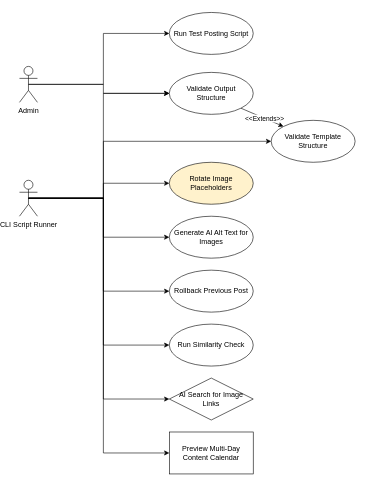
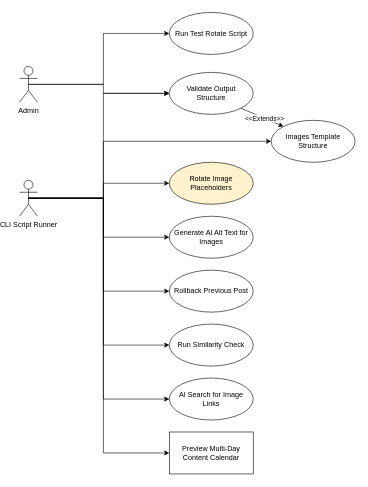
  <mxCell id="0" />
  <mxCell id="1" parent="0" />
  <mxCell id="2" style="edgeStyle=orthogonalEdgeStyle;shape=connector;rounded=0;orthogonalLoop=1;jettySize=auto;html=1;exitX=0.5;exitY=0.5;exitDx=0;exitDy=0;exitPerimeter=0;entryX=0;entryY=0.5;entryDx=0;entryDy=0;strokeColor=default;align=center;verticalAlign=middle;fontFamily=Helvetica;fontSize=11;fontColor=default;labelBackgroundColor=default;endArrow=classic;" edge="1" parent="1" source="4" target="19"><mxGeometry relative="1" as="geometry" /></mxCell>
  <mxCell id="3" style="edgeStyle=orthogonalEdgeStyle;shape=connector;rounded=0;orthogonalLoop=1;jettySize=auto;html=1;exitX=0.5;exitY=0.5;exitDx=0;exitDy=0;exitPerimeter=0;entryX=0;entryY=0.5;entryDx=0;entryDy=0;strokeColor=default;align=center;verticalAlign=middle;fontFamily=Helvetica;fontSize=11;fontColor=default;labelBackgroundColor=default;endArrow=classic;" edge="1" parent="1" source="4" target="14"><mxGeometry relative="1" as="geometry" /></mxCell>
  <mxCell id="4" value="Admin" style="shape=umlActor;verticalLabelPosition=bottom;verticalAlign=top;html=1;" vertex="1" parent="1"><mxGeometry x="20" y="110" width="30" height="60" as="geometry" /></mxCell>
  <mxCell id="5" style="edgeStyle=orthogonalEdgeStyle;shape=connector;rounded=0;orthogonalLoop=1;jettySize=auto;html=1;exitX=0.5;exitY=0.5;exitDx=0;exitDy=0;exitPerimeter=0;entryX=0;entryY=0.5;entryDx=0;entryDy=0;strokeColor=default;align=center;verticalAlign=middle;fontFamily=Helvetica;fontSize=11;fontColor=default;labelBackgroundColor=default;endArrow=classic;" edge="1" parent="1" source="13" target="22"><mxGeometry relative="1" as="geometry" /></mxCell>
  <mxCell id="6" style="edgeStyle=orthogonalEdgeStyle;shape=connector;rounded=0;orthogonalLoop=1;jettySize=auto;html=1;exitX=0.5;exitY=0.5;exitDx=0;exitDy=0;exitPerimeter=0;entryX=0;entryY=0.5;entryDx=0;entryDy=0;strokeColor=default;align=center;verticalAlign=middle;fontFamily=Helvetica;fontSize=11;fontColor=default;labelBackgroundColor=default;endArrow=classic;" edge="1" parent="1" source="13" target="15"><mxGeometry relative="1" as="geometry" /></mxCell>
  <mxCell id="7" style="edgeStyle=orthogonalEdgeStyle;shape=connector;rounded=0;orthogonalLoop=1;jettySize=auto;html=1;exitX=0.5;exitY=0.5;exitDx=0;exitDy=0;exitPerimeter=0;entryX=0;entryY=0.5;entryDx=0;entryDy=0;strokeColor=default;align=center;verticalAlign=middle;fontFamily=Helvetica;fontSize=11;fontColor=default;labelBackgroundColor=default;endArrow=classic;" edge="1" parent="1" source="13" target="20"><mxGeometry relative="1" as="geometry" /></mxCell>
  <mxCell id="8" style="edgeStyle=orthogonalEdgeStyle;shape=connector;rounded=0;orthogonalLoop=1;jettySize=auto;html=1;exitX=0.5;exitY=0.5;exitDx=0;exitDy=0;exitPerimeter=0;entryX=0;entryY=0.5;entryDx=0;entryDy=0;strokeColor=default;align=center;verticalAlign=middle;fontFamily=Helvetica;fontSize=11;fontColor=default;labelBackgroundColor=default;endArrow=classic;" edge="1" parent="1" source="13" target="16"><mxGeometry relative="1" as="geometry" /></mxCell>
  <mxCell id="9" style="edgeStyle=orthogonalEdgeStyle;shape=connector;rounded=0;orthogonalLoop=1;jettySize=auto;html=1;exitX=0.5;exitY=0.5;exitDx=0;exitDy=0;exitPerimeter=0;entryX=0;entryY=0.5;entryDx=0;entryDy=0;strokeColor=default;align=center;verticalAlign=middle;fontFamily=Helvetica;fontSize=11;fontColor=default;labelBackgroundColor=default;endArrow=classic;" edge="1" parent="1" source="13" target="23"><mxGeometry relative="1" as="geometry" /></mxCell>
  <mxCell id="10" style="edgeStyle=orthogonalEdgeStyle;shape=connector;rounded=0;orthogonalLoop=1;jettySize=auto;html=1;exitX=0.5;exitY=0.5;exitDx=0;exitDy=0;exitPerimeter=0;entryX=0;entryY=0.5;entryDx=0;entryDy=0;strokeColor=default;align=center;verticalAlign=middle;fontFamily=Helvetica;fontSize=11;fontColor=default;labelBackgroundColor=default;endArrow=classic;" edge="1" parent="1" source="13" target="21"><mxGeometry relative="1" as="geometry" /></mxCell>
  <mxCell id="11" style="edgeStyle=orthogonalEdgeStyle;shape=connector;rounded=0;orthogonalLoop=1;jettySize=auto;html=1;exitX=0.5;exitY=0.5;exitDx=0;exitDy=0;exitPerimeter=0;entryX=0;entryY=0.5;entryDx=0;entryDy=0;strokeColor=default;align=center;verticalAlign=middle;fontFamily=Helvetica;fontSize=11;fontColor=default;labelBackgroundColor=default;endArrow=classic;" edge="1" parent="1" source="13" target="24"><mxGeometry relative="1" as="geometry"><Array as="points"><mxPoint x="160" y="330" /><mxPoint x="160" y="235" /></Array></mxGeometry></mxCell>
  <mxCell id="12" style="edgeStyle=orthogonalEdgeStyle;shape=connector;rounded=0;orthogonalLoop=1;jettySize=auto;html=1;exitX=0.5;exitY=0.5;exitDx=0;exitDy=0;exitPerimeter=0;entryX=0;entryY=0.5;entryDx=0;entryDy=0;strokeColor=default;align=center;verticalAlign=middle;fontFamily=Helvetica;fontSize=11;fontColor=default;labelBackgroundColor=default;endArrow=classic;" edge="1" parent="1" source="13" target="19"><mxGeometry relative="1" as="geometry" /></mxCell>
  <mxCell id="13" value="CLI Script Runner" style="shape=umlActor;verticalLabelPosition=bottom;verticalAlign=top;html=1;" vertex="1" parent="1"><mxGeometry x="20" y="300" width="30" height="60" as="geometry" /></mxCell>
- <mxCell id="14" value="Run Test Posting Script" style="ellipse;whiteSpace=wrap;html=1;" vertex="1" parent="1"><mxGeometry x="270" y="20" width="140" height="70" as="geometry" /></mxCell>
+ <mxCell id="14" value="Run Test Rotate Script" style="ellipse;whiteSpace=wrap;html=1;" vertex="1" parent="1"><mxGeometry x="270" y="20" width="140" height="70" as="geometry" /></mxCell>
  <mxCell id="15" value="Generate AI Alt Text for Images" style="ellipse;whiteSpace=wrap;html=1;" vertex="1" parent="1"><mxGeometry x="270" y="360" width="140" height="70" as="geometry" /></mxCell>
  <mxCell id="16" value="Run Similarity Check" style="ellipse;whiteSpace=wrap;html=1;" vertex="1" parent="1"><mxGeometry x="270" y="540" width="140" height="70" as="geometry" /></mxCell>
  <mxCell id="17" style="rounded=0;orthogonalLoop=1;jettySize=auto;html=1;exitX=1;exitY=1;exitDx=0;exitDy=0;entryX=0;entryY=0;entryDx=0;entryDy=0;" edge="1" parent="1" source="19" target="24"><mxGeometry relative="1" as="geometry" /></mxCell>
  <mxCell id="18" value="&amp;lt;&amp;lt;Extends&amp;gt;&amp;gt;" style="edgeLabel;html=1;align=center;verticalAlign=middle;resizable=0;points=[];fontFamily=Helvetica;fontSize=11;fontColor=default;labelBackgroundColor=default;" vertex="1" connectable="0" parent="17"><mxGeometry x="0.076" relative="1" as="geometry"><mxPoint as="offset" /></mxGeometry></mxCell>
  <mxCell id="19" value="Validate Output&lt;div&gt;Structure&lt;/div&gt;" style="ellipse;whiteSpace=wrap;html=1;" vertex="1" parent="1"><mxGeometry x="270" y="120" width="140" height="70" as="geometry" /></mxCell>
  <mxCell id="20" value="Rollback Previous Post" style="ellipse;whiteSpace=wrap;html=1;" vertex="1" parent="1"><mxGeometry x="270" y="450" width="140" height="70" as="geometry" /></mxCell>
  <mxCell id="21" value="Preview Multi-Day Content Calendar" style="whiteSpace=wrap;html=1;rounded=0;" vertex="1" parent="1"><mxGeometry x="270" y="720" width="140" height="70" as="geometry" /></mxCell>
  <mxCell id="22" value="Rotate Image Placeholders" style="ellipse;whiteSpace=wrap;html=1;fillColor=#fff2cc;" vertex="1" parent="1"><mxGeometry x="270" y="270" width="140" height="70" as="geometry" /></mxCell>
- <mxCell id="23" value="AI Search for Image Links" style="rhombus;whiteSpace=wrap;html=1;" vertex="1" parent="1"><mxGeometry x="270" y="630" width="140" height="70" as="geometry" /></mxCell>
- <mxCell id="24" value="Validate Template&lt;div&gt;Structure&lt;/div&gt;" style="ellipse;whiteSpace=wrap;html=1;" vertex="1" parent="1"><mxGeometry x="440" y="200" width="140" height="70" as="geometry" /></mxCell>
+ <mxCell id="23" value="AI Search for Image Links" style="ellipse;whiteSpace=wrap;html=1;" vertex="1" parent="1"><mxGeometry x="270" y="630" width="140" height="70" as="geometry" /></mxCell>
+ <mxCell id="24" value="Images Template&lt;div&gt;Structure&lt;/div&gt;" style="ellipse;whiteSpace=wrap;html=1;" vertex="1" parent="1"><mxGeometry x="440" y="200" width="140" height="70" as="geometry" /></mxCell>
